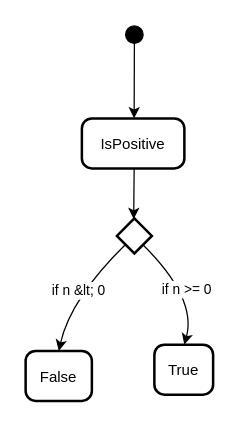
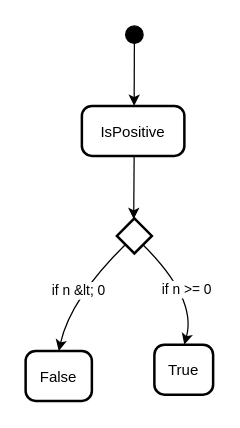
  <mxCell id="0" />
  <mxCell id="1" parent="0" />
  <mxCell id="2" value="" style="rhombus;strokeWidth=2;whiteSpace=wrap;" vertex="1" parent="1"><mxGeometry x="93" y="174" width="28" height="28" as="geometry" /></mxCell>
  <mxCell id="3" value="" style="ellipse;fillColor=strokeColor;" vertex="1" parent="1"><mxGeometry x="100" y="20" width="14" height="14" as="geometry" /></mxCell>
- <mxCell id="4" value="IsPositive" style="rounded=1;arcSize=20;strokeWidth=2" vertex="1" parent="1"><mxGeometry x="65" y="94" width="82" height="40" as="geometry" /></mxCell>
+ <mxCell id="4" value="IsPositive" style="rounded=1;arcSize=20;strokeWidth=2" vertex="1" parent="1"><mxGeometry x="65" y="84" width="82" height="40" as="geometry" /></mxCell>
  <mxCell id="5" value="False" style="rounded=1;arcSize=20;strokeWidth=2" vertex="1" parent="1"><mxGeometry x="20" y="280" width="53" height="40" as="geometry" /></mxCell>
  <mxCell id="6" value="True" style="rounded=1;arcSize=20;strokeWidth=2" vertex="1" parent="1"><mxGeometry x="123" y="275" width="47" height="40" as="geometry" /></mxCell>
  <mxCell id="7" value="" style="curved=1;startArrow=none;;exitX=0.47;exitY=1;entryX=0.51;entryY=0;" edge="1" parent="1" source="3" target="4"><mxGeometry relative="1" as="geometry"><Array as="points" /></mxGeometry></mxCell>
  <mxCell id="8" value="" style="curved=1;startArrow=none;;exitX=0.51;exitY=1;entryX=0.48;entryY=0;" edge="1" parent="1" source="4" target="2"><mxGeometry relative="1" as="geometry"><Array as="points" /></mxGeometry></mxCell>
  <mxCell id="9" value="if n &amp;lt; 0" style="curved=1;startArrow=none;;exitX=-0.02;exitY=1;entryX=0.5;entryY=-0.01;" edge="1" parent="1" source="2" target="5"><mxGeometry relative="1" as="geometry"><Array as="points"><mxPoint x="56" y="238" /></Array></mxGeometry></mxCell>
  <mxCell id="10" value="if n &gt;= 0" style="curved=1;startArrow=none;;exitX=0.98;exitY=1;entryX=0.51;entryY=-0.01;" edge="1" parent="1" source="2" target="6"><mxGeometry relative="1" as="geometry"><Array as="points"><mxPoint x="157" y="238" /></Array></mxGeometry></mxCell>
